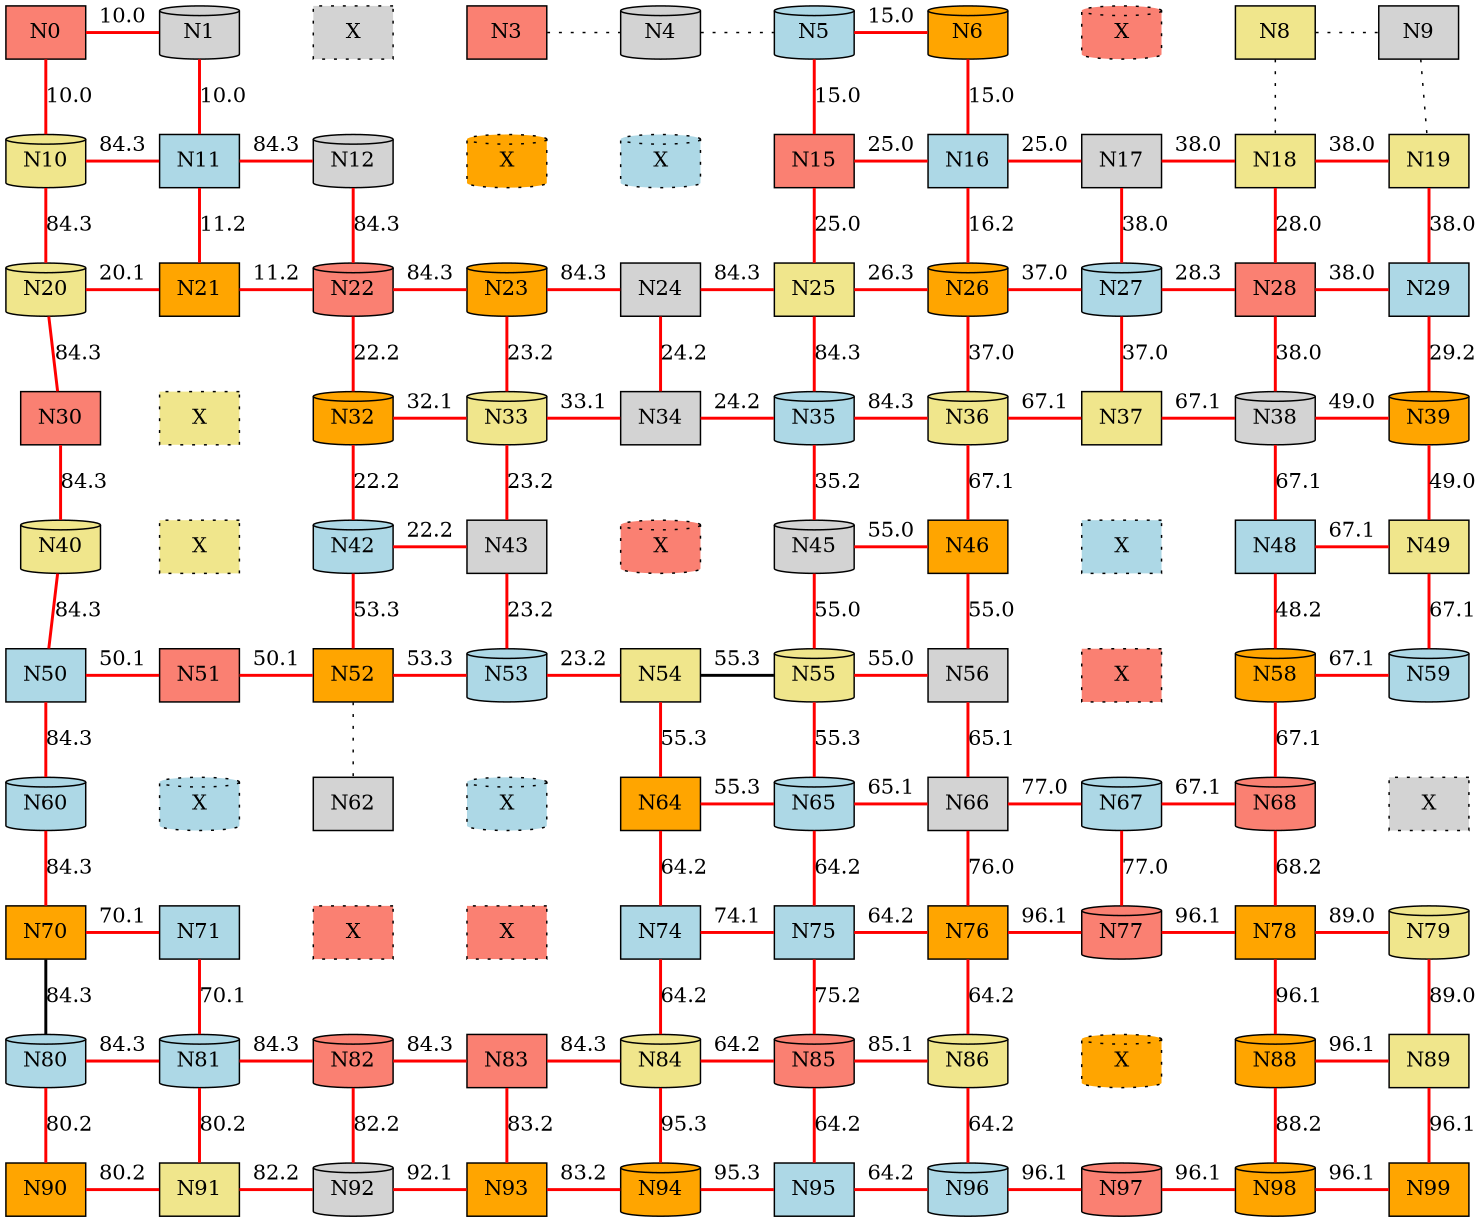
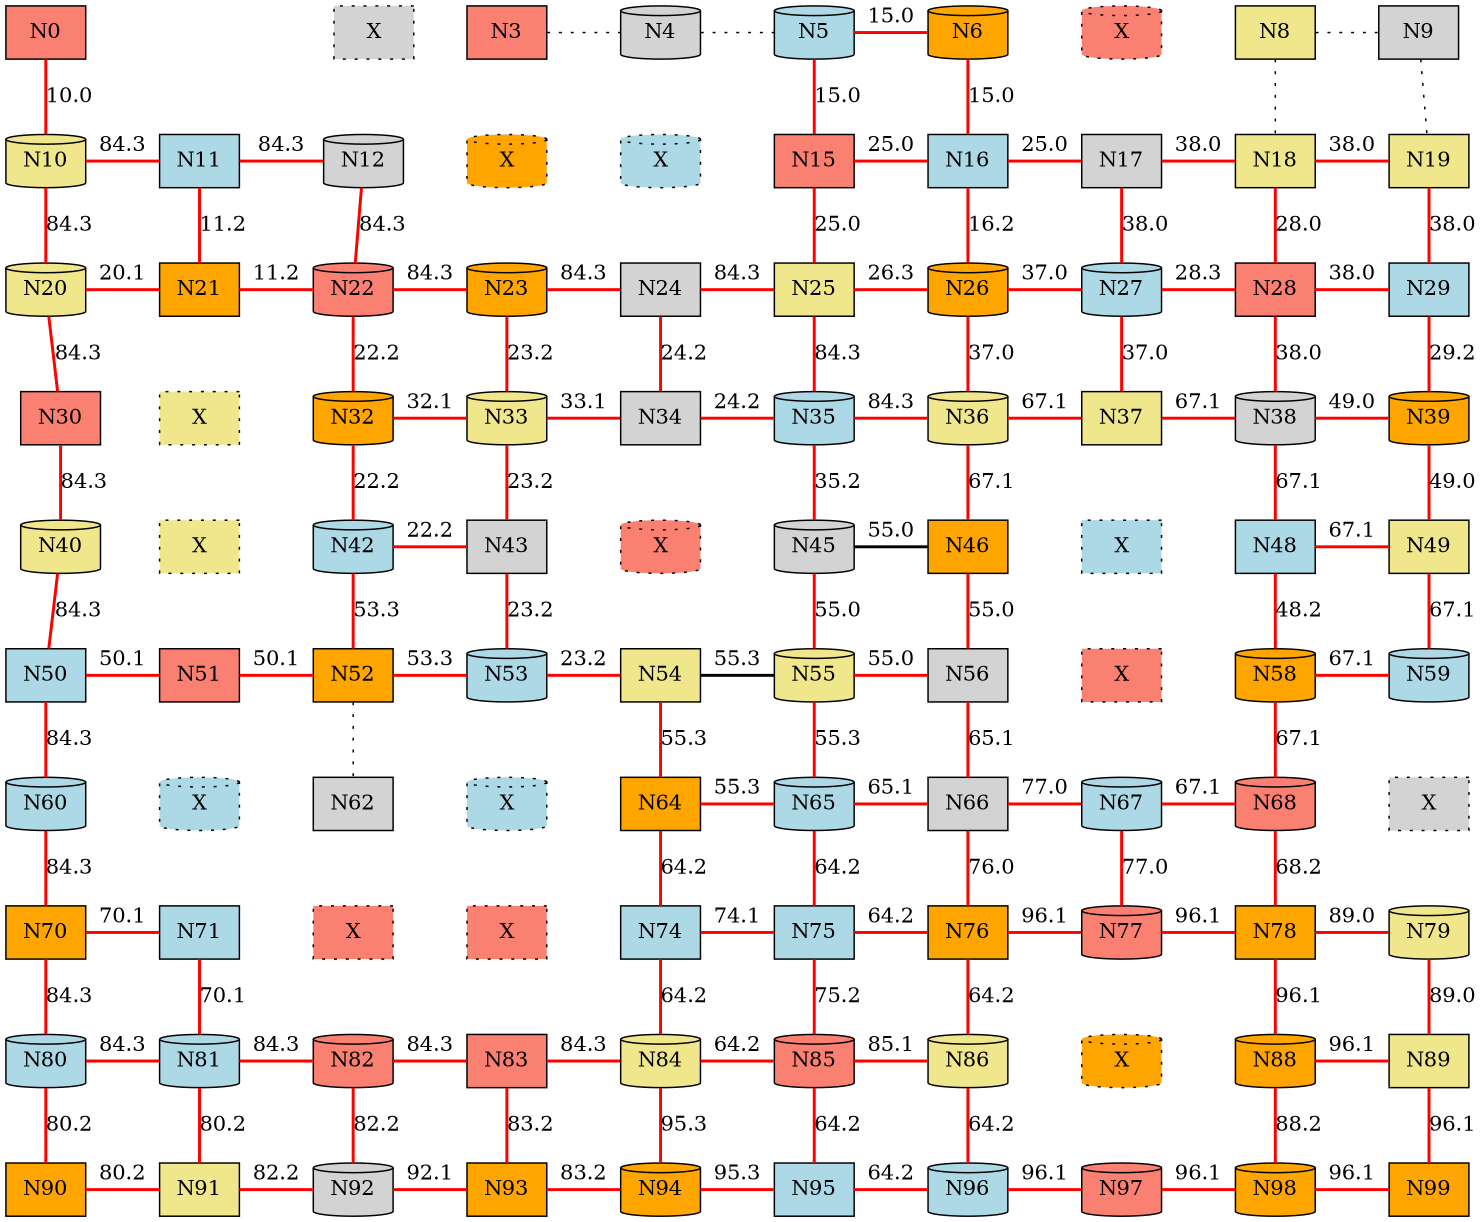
  digraph {
    node [fillcolor=lightblue fixedsize=true shape=box style=filled]
    edge [color=red dir=none style=bold]
    N0 [fillcolor=salmon]
-   N1 [fillcolor=lightgrey shape=cylinder]
    n3 [fillcolor=lightgrey label=X style="dotted,filled"]
    N3 [fillcolor=salmon]
    N4 [fillcolor=lightgrey shape=cylinder]
    N5 [shape=cylinder]
    N6 [fillcolor=orange shape=cylinder]
    n8 [fillcolor=salmon label=X shape=cylinder style="dotted,filled"]
    N8 [fillcolor=khaki]
    N9 [fillcolor=lightgrey]
    N10 [fillcolor=khaki shape=cylinder]
    N11
    N12 [fillcolor=lightgrey shape=cylinder]
    n14 [fillcolor=orange label=X shape=cylinder style="dotted,filled"]
    n15 [label=X shape=cylinder style="dotted,filled"]
    N15 [fillcolor=salmon]
    N16
    N17 [fillcolor=lightgrey]
    N18 [fillcolor=khaki]
    N19 [fillcolor=khaki]
    N20 [fillcolor=khaki shape=cylinder]
    N21 [fillcolor=orange]
    N22 [fillcolor=salmon shape=cylinder]
    N23 [fillcolor=orange shape=cylinder]
    N24 [fillcolor=lightgrey]
    N25 [fillcolor=khaki]
    N26 [fillcolor=orange shape=cylinder]
    N27 [shape=cylinder]
    N28 [fillcolor=salmon]
    N29
    N30 [fillcolor=salmon]
    n32 [fillcolor=khaki label=X style="dotted,filled"]
    N32 [fillcolor=orange shape=cylinder]
    N33 [fillcolor=khaki shape=cylinder]
    N34 [fillcolor=lightgrey]
    N35 [shape=cylinder]
    N36 [fillcolor=khaki shape=cylinder]
    N37 [fillcolor=khaki]
    N38 [fillcolor=lightgrey shape=cylinder]
    N39 [fillcolor=orange shape=cylinder]
    N40 [fillcolor=khaki shape=cylinder]
    n42 [fillcolor=khaki label=X style="dotted,filled"]
    N42 [shape=cylinder]
    N43 [fillcolor=lightgrey]
    n45 [fillcolor=salmon label=X shape=cylinder style="dotted,filled"]
    N45 [fillcolor=lightgrey shape=cylinder]
    N46 [fillcolor=orange]
    n48 [label=X style="dotted,filled"]
    N48
    N49 [fillcolor=khaki]
    N50
    N51 [fillcolor=salmon]
    N52 [fillcolor=orange]
    N53 [shape=cylinder]
    N54 [fillcolor=khaki]
    N55 [fillcolor=khaki shape=cylinder]
    N56 [fillcolor=lightgrey]
    n58 [fillcolor=salmon label=X style="dotted,filled"]
    N58 [fillcolor=orange shape=cylinder]
    N59 [shape=cylinder]
    N60 [shape=cylinder]
    n62 [label=X shape=cylinder style="dotted,filled"]
    N62 [fillcolor=lightgrey]
    n64 [label=X shape=cylinder style="dotted,filled"]
    N64 [fillcolor=orange]
    N65 [shape=cylinder]
    N66 [fillcolor=lightgrey]
    N67 [shape=cylinder]
    N68 [fillcolor=salmon shape=cylinder]
    n70 [fillcolor=lightgrey label=X style="dotted,filled"]
    N70 [fillcolor=orange]
    N71
    n73 [fillcolor=salmon label=X style="dotted,filled"]
    n74 [fillcolor=salmon label=X style="dotted,filled"]
    N74
    N75
    N76 [fillcolor=orange]
    N77 [fillcolor=salmon shape=cylinder]
    N78 [fillcolor=orange]
    N79 [fillcolor=khaki shape=cylinder]
    N80 [shape=cylinder]
    N81 [shape=cylinder]
    N82 [fillcolor=salmon shape=cylinder]
    N83 [fillcolor=salmon]
    N84 [fillcolor=khaki shape=cylinder]
    N85 [fillcolor=salmon shape=cylinder]
    N86 [fillcolor=khaki shape=cylinder]
    n88 [fillcolor=orange label=X shape=cylinder style="dotted,filled"]
    N88 [fillcolor=orange shape=cylinder]
    N89 [fillcolor=khaki]
    N90 [fillcolor=orange]
    N91 [fillcolor=khaki]
    N92 [fillcolor=lightgrey shape=cylinder]
    N93 [fillcolor=orange]
    N94 [fillcolor=orange shape=cylinder]
    N95
    N96 [shape=cylinder]
    N97 [fillcolor=salmon shape=cylinder]
    N98 [fillcolor=orange shape=cylinder]
    N99 [fillcolor=orange]
    subgraph sub_1 {
      rank=same
      N0
-     N1
      n3
      N3
      N4
      N5
      N6
      n8
      N8
      N9
    }
    subgraph sub_2 {
      rank=same
      N10
      N11
      N12
      n14
      n15
      N15
      N16
      N17
      N18
      N19
    }
    subgraph sub_3 {
      rank=same
      N20
      N21
      N22
      N23
      N24
      N25
      N26
      N27
      N28
      N29
    }
    subgraph sub_4 {
      rank=same
      N30
      n32
      N32
      N33
      N34
      N35
      N36
      N37
      N38
      N39
    }
    subgraph sub_5 {
      rank=same
      N40
      n42
      N42
      N43
      n45
      N45
      N46
      n48
      N48
      N49
    }
    subgraph sub_6 {
      rank=same
      N50
      N51
      N52
      N53
      N54
      N55
      N56
      n58
      N58
      N59
    }
    subgraph sub_7 {
      rank=same
      N60
      n62
      N62
      n64
      N64
      N65
      N66
      N67
      N68
      n70
    }
    subgraph sub_8 {
      rank=same
      N70
      N71
      n73
      n74
      N74
      N75
      N76
      N77
      N78
      N79
    }
    subgraph sub_9 {
      rank=same
      N80
      N81
      N82
      N83
      N84
      N85
      N86
      n88
      N88
      N89
    }
    subgraph sub_10 {
      rank=same
      N90
      N91
      N92
      N93
      N94
      N95
      N96
      N97
      N98
      N99
    }
-   N0 -> N1 [label=10.0]
    N0 -> N10 [label=10.0]
-   N1 -> n3 [label=" " style=invis color=""]
-   N1 -> N11 [label=10.0]
    n3 -> N3 [label=" " style=invis color=""]
    n3 -> N12 [label=" " style=invis color=""]
    N3 -> N4 [style=dotted color=""]
    N3 -> n14 [label=" " style=invis color=""]
    N4 -> N5 [style=dotted color=""]
    N4 -> n15 [label=" " style=invis color=""]
    N5 -> N6 [label=15.0]
    N5 -> N15 [label=15.0]
    N6 -> n8 [label=" " style=invis color=""]
    N6 -> N16 [label=15.0]
    n8 -> N8 [label=" " style=invis color=""]
    n8 -> N17 [label=" " style=invis color=""]
    N8 -> N9 [style=dotted color=""]
    N8 -> N18 [style=dotted color=""]
    N9 -> N19 [style=dotted color=""]
    N10 -> N11 [label=84.3]
    N10 -> N20 [label=84.3]
    N11 -> N12 [label=84.3]
    N11 -> N21 [label=11.2]
    N12 -> n14 [label=" " style=invis color=""]
    N12 -> N22 [label=84.3]
    n14 -> n15 [label=" " style=invis color=""]
    n14 -> N23 [label=" " style=invis color=""]
    n15 -> N15 [label=" " style=invis color=""]
    n15 -> N24 [label=" " style=invis color=""]
    N15 -> N16 [label=25.0]
    N15 -> N25 [label=25.0]
    N16 -> N17 [label=25.0]
    N16 -> N26 [label=16.2]
    N17 -> N18 [label=38.0]
    N17 -> N27 [label=38.0]
    N18 -> N19 [label=38.0]
    N18 -> N28 [label=28.0]
    N19 -> N29 [label=38.0]
    N20 -> N21 [label=20.1]
    N20 -> N30 [label=84.3]
    N21 -> N22 [label=11.2]
    N21 -> n32 [label=" " style=invis color=""]
    N22 -> N23 [label=84.3]
    N22 -> N32 [label=22.2]
    N23 -> N24 [label=84.3]
    N23 -> N33 [label=23.2]
    N24 -> N25 [label=84.3]
    N24 -> N34 [label=24.2]
    N25 -> N26 [label=26.3]
    N25 -> N35 [label=84.3]
    N26 -> N27 [label=37.0]
    N26 -> N36 [label=37.0]
    N27 -> N28 [label=28.3]
    N27 -> N37 [label=37.0]
    N28 -> N29 [label=38.0]
    N28 -> N38 [label=38.0]
    N29 -> N39 [label=29.2]
    N30 -> n32 [label=" " style=invis color=""]
    N30 -> N40 [label=84.3]
    n32 -> N32 [label=" " style=invis color=""]
    n32 -> n42 [label=" " style=invis color=""]
    N32 -> N33 [label=32.1]
    N32 -> N42 [label=22.2]
    N33 -> N34 [label=33.1]
    N33 -> N43 [label=23.2]
    N34 -> N35 [label=24.2]
    N34 -> n45 [label=" " style=invis color=""]
    N35 -> N36 [label=84.3]
    N35 -> N45 [label=35.2]
    N36 -> N37 [label=67.1]
    N36 -> N46 [label=67.1]
    N37 -> N38 [label=67.1]
    N37 -> n48 [label=" " style=invis color=""]
    N38 -> N39 [label=49.0]
    N38 -> N48 [label=67.1]
    N39 -> N49 [label=49.0]
    N40 -> n42 [label=" " style=invis color=""]
    N40 -> N50 [label=84.3]
    n42 -> N42 [label=" " style=invis color=""]
    n42 -> N51 [label=" " style=invis color=""]
    N42 -> N43 [label=22.2]
    N42 -> N52 [label=53.3]
    N43 -> n45 [label=" " style=invis color=""]
    N43 -> N53 [label=23.2]
    n45 -> N45 [label=" " style=invis color=""]
    n45 -> N54 [label=" " style=invis color=""]
-   N45 -> N46 [label=55.0]
+   N45 -> N46 [color=black label=55.0]
    N45 -> N55 [label=55.0]
    N46 -> n48 [label=" " style=invis color=""]
    N46 -> N56 [label=55.0]
    n48 -> N48 [label=" " style=invis color=""]
    n48 -> n58 [label=" " style=invis color=""]
    N48 -> N49 [label=67.1]
    N48 -> N58 [label=48.2]
    N49 -> N59 [label=67.1]
    N50 -> N51 [label=50.1]
    N50 -> N60 [label=84.3]
    N51 -> N52 [label=50.1]
    N51 -> n62 [label=" " style=invis color=""]
    N52 -> N53 [label=53.3]
    N52 -> N62 [style=dotted color=""]
    N53 -> N54 [label=23.2]
    N53 -> n64 [label=" " style=invis color=""]
    N54 -> N55 [color=black label=55.3]
    N54 -> N64 [label=55.3]
    N55 -> N56 [label=55.0]
    N55 -> N65 [label=55.3]
    N56 -> n58 [label=" " style=invis color=""]
    N56 -> N66 [label=65.1]
    n58 -> N58 [label=" " style=invis color=""]
    n58 -> N67 [label=" " style=invis color=""]
    N58 -> N59 [label=67.1]
    N58 -> N68 [label=67.1]
    N59 -> n70 [label=" " style=invis color=""]
    N60 -> n62 [label=" " style=invis color=""]
    N60 -> N70 [label=84.3]
    n62 -> N62 [label=" " style=invis color=""]
    n62 -> N71 [label=" " style=invis color=""]
    N62 -> n64 [label=" " style=invis color=""]
    N62 -> n73 [label=" " style=invis color=""]
    n64 -> N64 [label=" " style=invis color=""]
    n64 -> n74 [label=" " style=invis color=""]
    N64 -> N65 [label=55.3]
    N64 -> N74 [label=64.2]
    N65 -> N66 [label=65.1]
    N65 -> N75 [label=64.2]
    N66 -> N67 [label=77.0]
    N66 -> N76 [label=76.0]
    N67 -> N68 [label=67.1]
    N67 -> N77 [label=77.0]
    N68 -> n70 [label=" " style=invis color=""]
    N68 -> N78 [label=68.2]
    n70 -> N79 [label=" " style=invis color=""]
    N70 -> N71 [label=70.1]
-   N70 -> N80 [color=black label=84.3]
+   N70 -> N80 [label=84.3]
    N71 -> n73 [label=" " style=invis color=""]
    N71 -> N81 [label=70.1]
    n73 -> n74 [label=" " style=invis color=""]
    n73 -> N82 [label=" " style=invis color=""]
    n74 -> N74 [label=" " style=invis color=""]
    n74 -> N83 [label=" " style=invis color=""]
    N74 -> N75 [label=74.1]
    N74 -> N84 [label=64.2]
    N75 -> N76 [label=64.2]
    N75 -> N85 [label=75.2]
    N76 -> N77 [label=96.1]
    N76 -> N86 [label=64.2]
    N77 -> N78 [label=96.1]
    N77 -> n88 [label=" " style=invis color=""]
    N78 -> N79 [label=89.0]
    N78 -> N88 [label=96.1]
    N79 -> N89 [label=89.0]
    N80 -> N81 [label=84.3]
    N80 -> N90 [label=80.2]
    N81 -> N82 [label=84.3]
    N81 -> N91 [label=80.2]
    N82 -> N83 [label=84.3]
    N82 -> N92 [label=82.2]
    N83 -> N84 [label=84.3]
    N83 -> N93 [label=83.2]
    N84 -> N85 [label=64.2]
    N84 -> N94 [label=95.3]
    N85 -> N86 [label=85.1]
    N85 -> N95 [label=64.2]
    N86 -> n88 [label=" " style=invis color=""]
    N86 -> N96 [label=64.2]
    n88 -> N88 [label=" " style=invis color=""]
    n88 -> N97 [label=" " style=invis color=""]
    N88 -> N89 [label=96.1]
    N88 -> N98 [label=88.2]
    N89 -> N99 [label=96.1]
    N90 -> N91 [label=80.2]
    N91 -> N92 [label=82.2]
    N92 -> N93 [label=92.1]
    N93 -> N94 [label=83.2]
    N94 -> N95 [label=95.3]
    N95 -> N96 [label=64.2]
    N96 -> N97 [label=96.1]
    N97 -> N98 [label=96.1]
    N98 -> N99 [label=96.1]
  }
